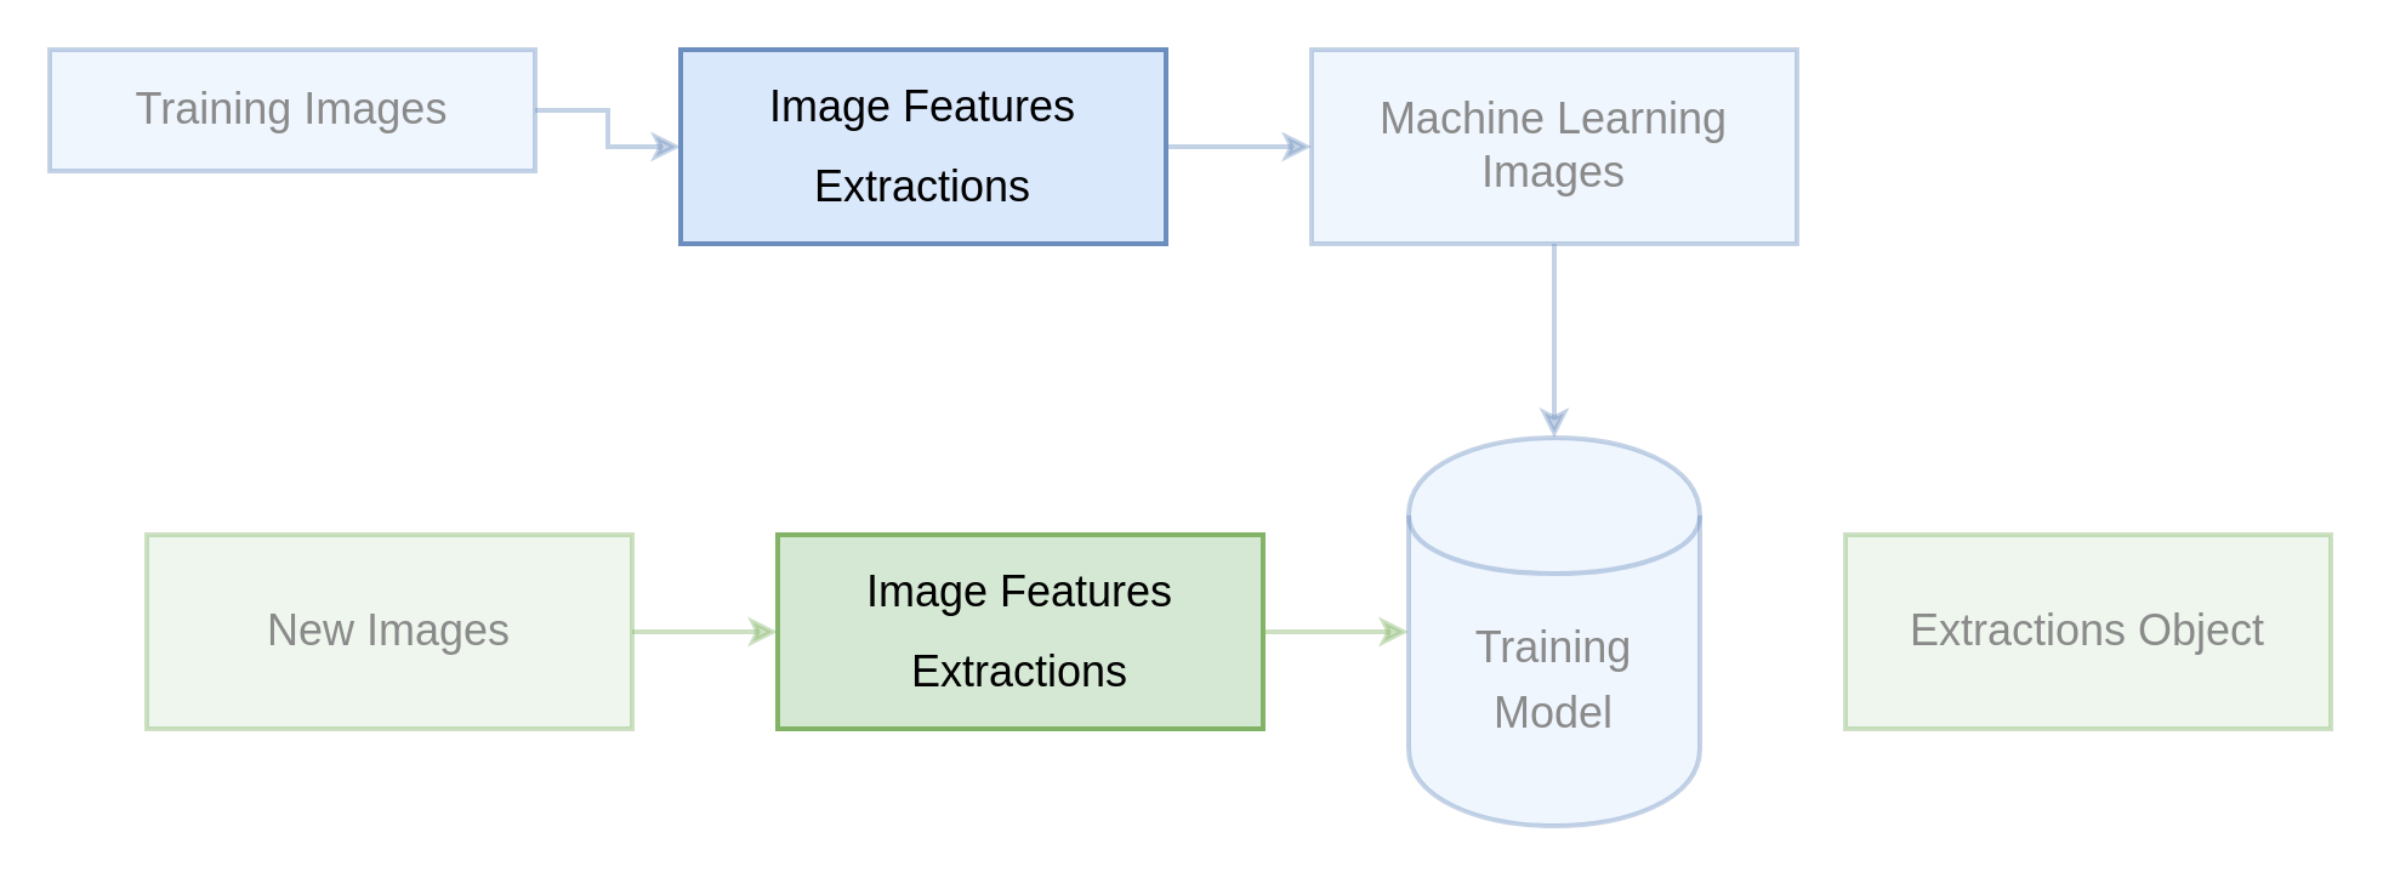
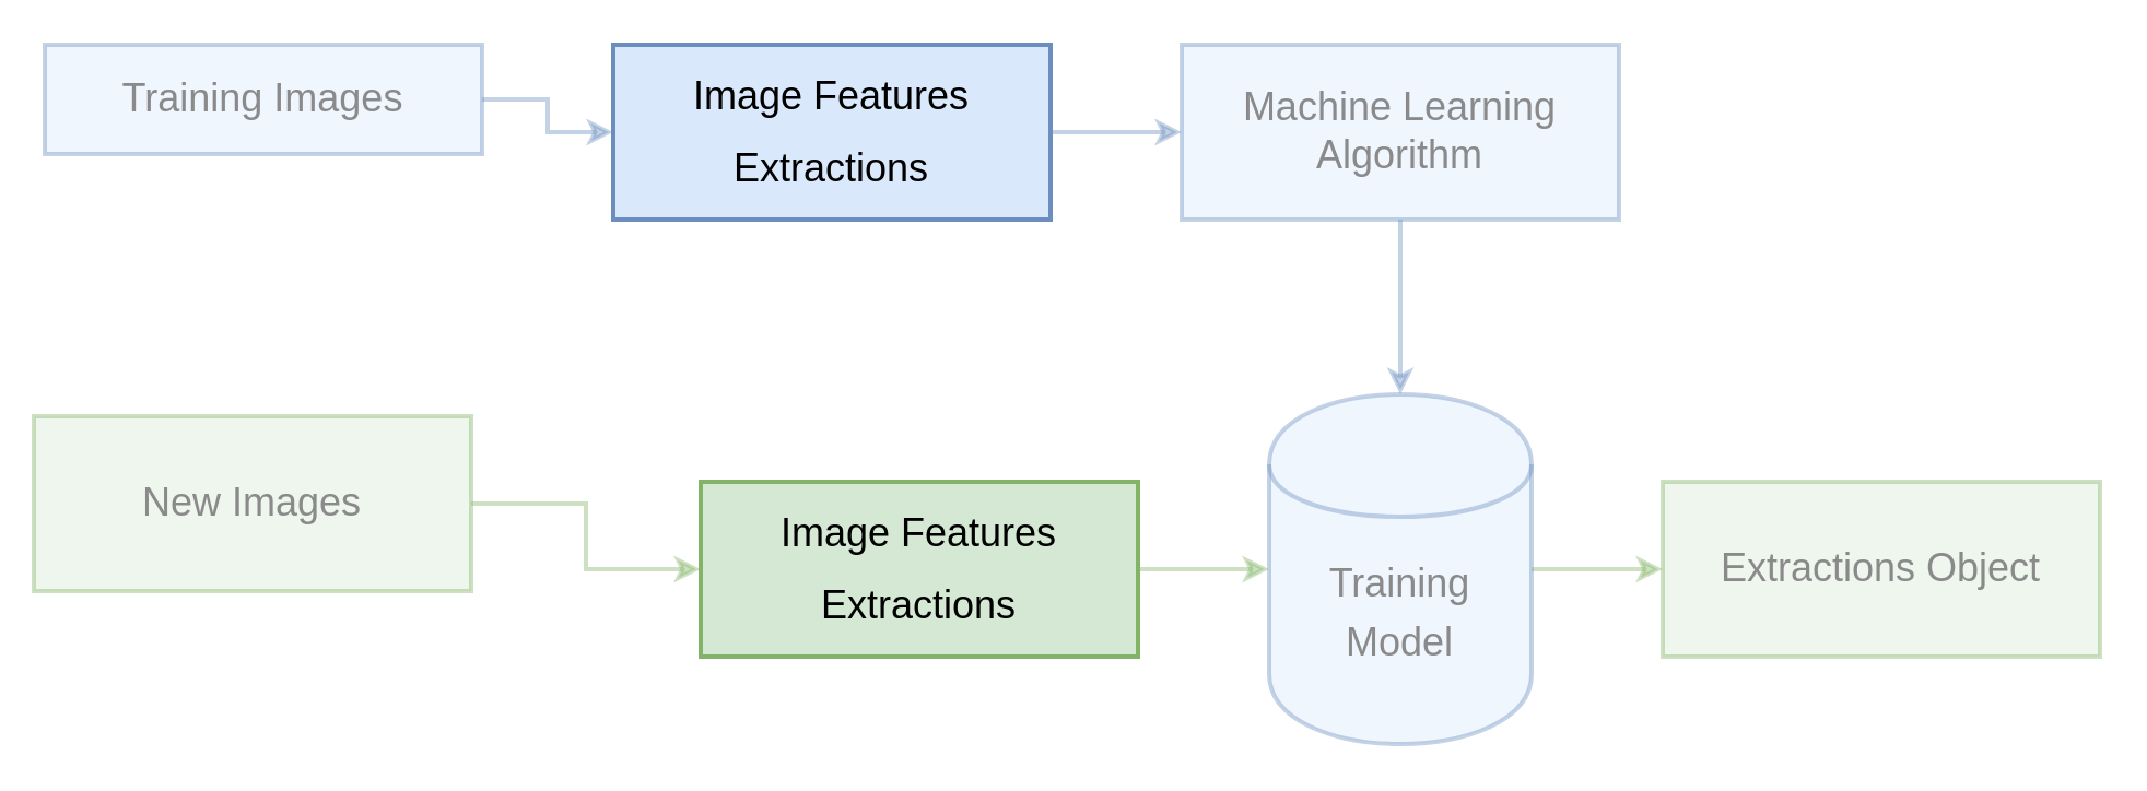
  <mxCell id="0" />
  <mxCell id="1" parent="0" />
  <mxCell id="2" style="edgeStyle=orthogonalEdgeStyle;rounded=0;orthogonalLoop=1;jettySize=auto;html=1;entryX=0;entryY=0.5;entryDx=0;entryDy=0;fillColor=#dae8fc;strokeColor=#6c8ebf;strokeWidth=2;opacity=40;" edge="1" parent="1" source="3" target="5"><mxGeometry relative="1" as="geometry" /></mxCell>
  <mxCell id="3" value="&lt;font style=&quot;font-size: 18px&quot; color=&quot;#8a8a8a&quot;&gt;Training Images&lt;/font&gt;" style="rounded=0;whiteSpace=wrap;html=1;strokeWidth=2;fillColor=#dae8fc;strokeColor=#6c8ebf;opacity=40;" vertex="1" parent="1"><mxGeometry x="20" y="20" width="200" height="50" as="geometry" /></mxCell>
  <mxCell id="4" style="edgeStyle=orthogonalEdgeStyle;rounded=0;orthogonalLoop=1;jettySize=auto;html=1;entryX=0;entryY=0.5;entryDx=0;entryDy=0;strokeWidth=2;fillColor=#dae8fc;strokeColor=#6c8ebf;opacity=40;" edge="1" parent="1" source="5"><mxGeometry relative="1" as="geometry"><mxPoint x="540" y="60" as="targetPoint" /></mxGeometry></mxCell>
  <mxCell id="5" value="&lt;font style=&quot;font-size: 18px ; line-height: 180%&quot;&gt;Image Features Extractions&lt;/font&gt;" style="rounded=0;whiteSpace=wrap;html=1;strokeWidth=2;fillColor=#dae8fc;strokeColor=#6c8ebf;" vertex="1" parent="1"><mxGeometry x="280" y="20" width="200" height="80" as="geometry" /></mxCell>
  <mxCell id="6" style="edgeStyle=orthogonalEdgeStyle;rounded=0;orthogonalLoop=1;jettySize=auto;html=1;entryX=0.5;entryY=0;entryDx=0;entryDy=0;strokeWidth=2;fillColor=#dae8fc;strokeColor=#6c8ebf;opacity=40;" edge="1" parent="1" source="7" target="9"><mxGeometry relative="1" as="geometry" /></mxCell>
- <mxCell id="7" value="&lt;font style=&quot;font-size: 18px&quot;&gt;&lt;font color=&quot;#8a8a8a&quot;&gt;Machine Learning&lt;br&gt;Images&lt;/font&gt;&lt;br&gt;&lt;/font&gt;" style="rounded=0;whiteSpace=wrap;html=1;strokeWidth=2;fillColor=#dae8fc;strokeColor=#6c8ebf;opacity=40;" vertex="1" parent="1"><mxGeometry x="540" y="20" width="200" height="80" as="geometry" /></mxCell>
+ <mxCell id="7" value="&lt;font style=&quot;font-size: 18px&quot;&gt;&lt;font color=&quot;#8a8a8a&quot;&gt;Machine Learning&lt;br&gt;Algorithm&lt;/font&gt;&lt;br&gt;&lt;/font&gt;" style="rounded=0;whiteSpace=wrap;html=1;strokeWidth=2;fillColor=#dae8fc;strokeColor=#6c8ebf;opacity=40;" vertex="1" parent="1"><mxGeometry x="540" y="20" width="200" height="80" as="geometry" /></mxCell>
+ <mxCell id="8" style="edgeStyle=orthogonalEdgeStyle;rounded=0;orthogonalLoop=1;jettySize=auto;html=1;entryX=0;entryY=0.5;entryDx=0;entryDy=0;strokeWidth=2;fillColor=#d5e8d4;strokeColor=#82b366;opacity=40;" edge="1" parent="1" source="9" target="14"><mxGeometry relative="1" as="geometry" /></mxCell>
  <mxCell id="9" value="&lt;font style=&quot;font-size: 18px ; line-height: 150%&quot; color=&quot;#8a8a8a&quot;&gt;Training&lt;br&gt;Model&lt;/font&gt;" style="shape=cylinder;whiteSpace=wrap;html=1;boundedLbl=1;backgroundOutline=1;strokeWidth=2;fillColor=#dae8fc;strokeColor=#6c8ebf;opacity=40;" vertex="1" parent="1"><mxGeometry x="580" y="180" width="120" height="160" as="geometry" /></mxCell>
  <mxCell id="10" style="edgeStyle=orthogonalEdgeStyle;rounded=0;orthogonalLoop=1;jettySize=auto;html=1;entryX=0;entryY=0.5;entryDx=0;entryDy=0;strokeWidth=2;opacity=40;fillColor=#d5e8d4;strokeColor=#82b366;" edge="1" parent="1" source="11" target="13"><mxGeometry relative="1" as="geometry" /></mxCell>
- <mxCell id="11" value="&lt;font style=&quot;font-size: 18px&quot;&gt;&lt;font color=&quot;#8a8a8a&quot;&gt;New Images&lt;/font&gt;&lt;br&gt;&lt;/font&gt;" style="rounded=0;whiteSpace=wrap;html=1;strokeWidth=2;fillColor=#d5e8d4;strokeColor=#82b366;opacity=40;" vertex="1" parent="1"><mxGeometry x="60" y="220" width="200" height="80" as="geometry" /></mxCell>
+ <mxCell id="11" value="&lt;font style=&quot;font-size: 18px&quot;&gt;&lt;font color=&quot;#8a8a8a&quot;&gt;New Images&lt;/font&gt;&lt;br&gt;&lt;/font&gt;" style="rounded=0;whiteSpace=wrap;html=1;strokeWidth=2;fillColor=#d5e8d4;strokeColor=#82b366;opacity=40;" vertex="1" parent="1"><mxGeometry x="15" y="190" width="200" height="80" as="geometry" /></mxCell>
  <mxCell id="12" style="edgeStyle=orthogonalEdgeStyle;rounded=0;orthogonalLoop=1;jettySize=auto;html=1;entryX=0;entryY=0.5;entryDx=0;entryDy=0;strokeWidth=2;fillColor=#d5e8d4;strokeColor=#82b366;opacity=40;" edge="1" parent="1" source="13" target="9"><mxGeometry relative="1" as="geometry" /></mxCell>
  <mxCell id="13" value="&lt;font style=&quot;font-size: 18px ; line-height: 180%&quot;&gt;Image Features Extractions&lt;/font&gt;" style="rounded=0;whiteSpace=wrap;html=1;strokeWidth=2;fillColor=#d5e8d4;strokeColor=#82b366;" vertex="1" parent="1"><mxGeometry x="320" y="220" width="200" height="80" as="geometry" /></mxCell>
  <mxCell id="14" value="&lt;font style=&quot;font-size: 18px&quot;&gt;&lt;font color=&quot;#8a8a8a&quot;&gt;Extractions Object&lt;/font&gt;&lt;br&gt;&lt;/font&gt;" style="rounded=0;whiteSpace=wrap;html=1;strokeWidth=2;fillColor=#d5e8d4;strokeColor=#82b366;opacity=40;" vertex="1" parent="1"><mxGeometry x="760" y="220" width="200" height="80" as="geometry" /></mxCell>
